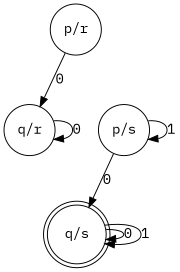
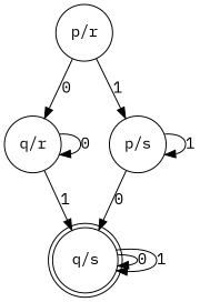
  digraph {
    fontname="IBM Plex Mono"
    node [fontname="IBM Plex Mono" shape=circle]
    edge [fontname="IBM Plex Mono"]
    "p/r"
    "q/r"
    "p/s"
    "q/s" [shape=doublecircle]
    "p/r" -> "q/r" [label=0]
+   "p/r" -> "p/s" [label=1]
    "q/r" -> "q/r" [label=0]
+   "q/r" -> "q/s" [label=1]
    "p/s" -> "p/s" [label=1]
    "p/s" -> "q/s" [label=0]
    "q/s" -> "q/s" [label=0]
    "q/s" -> "q/s" [label=1]
  }
